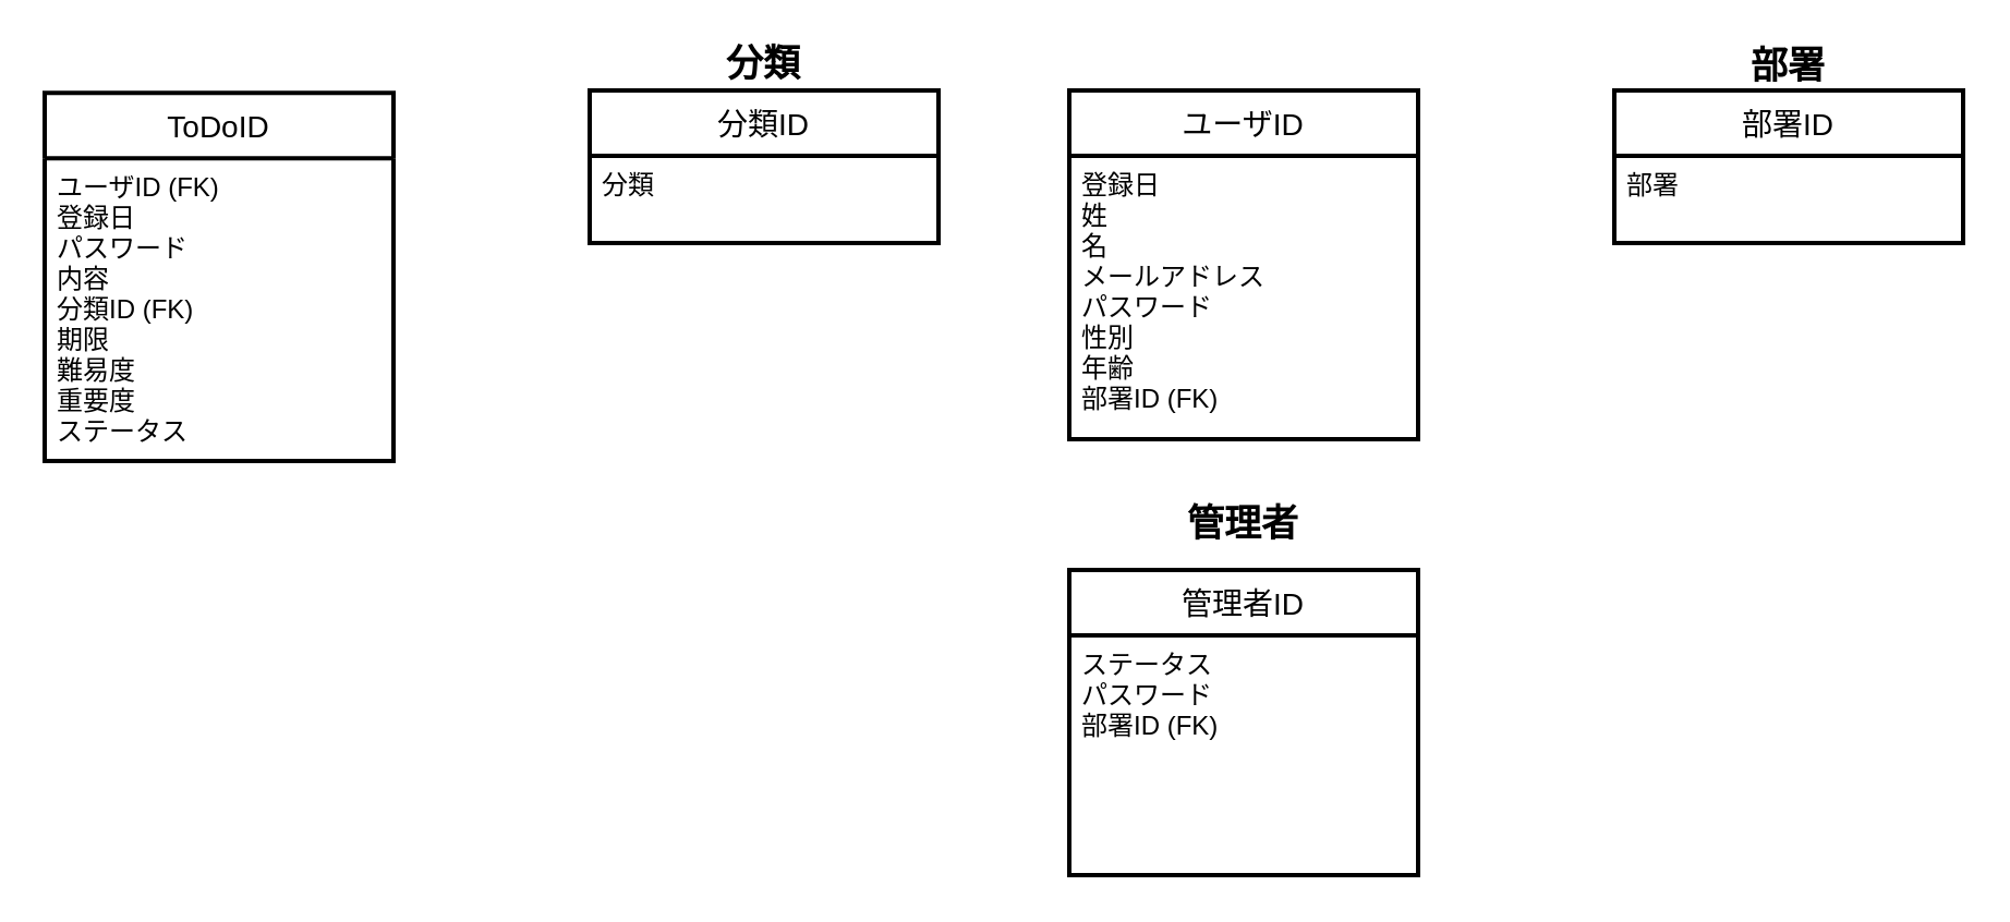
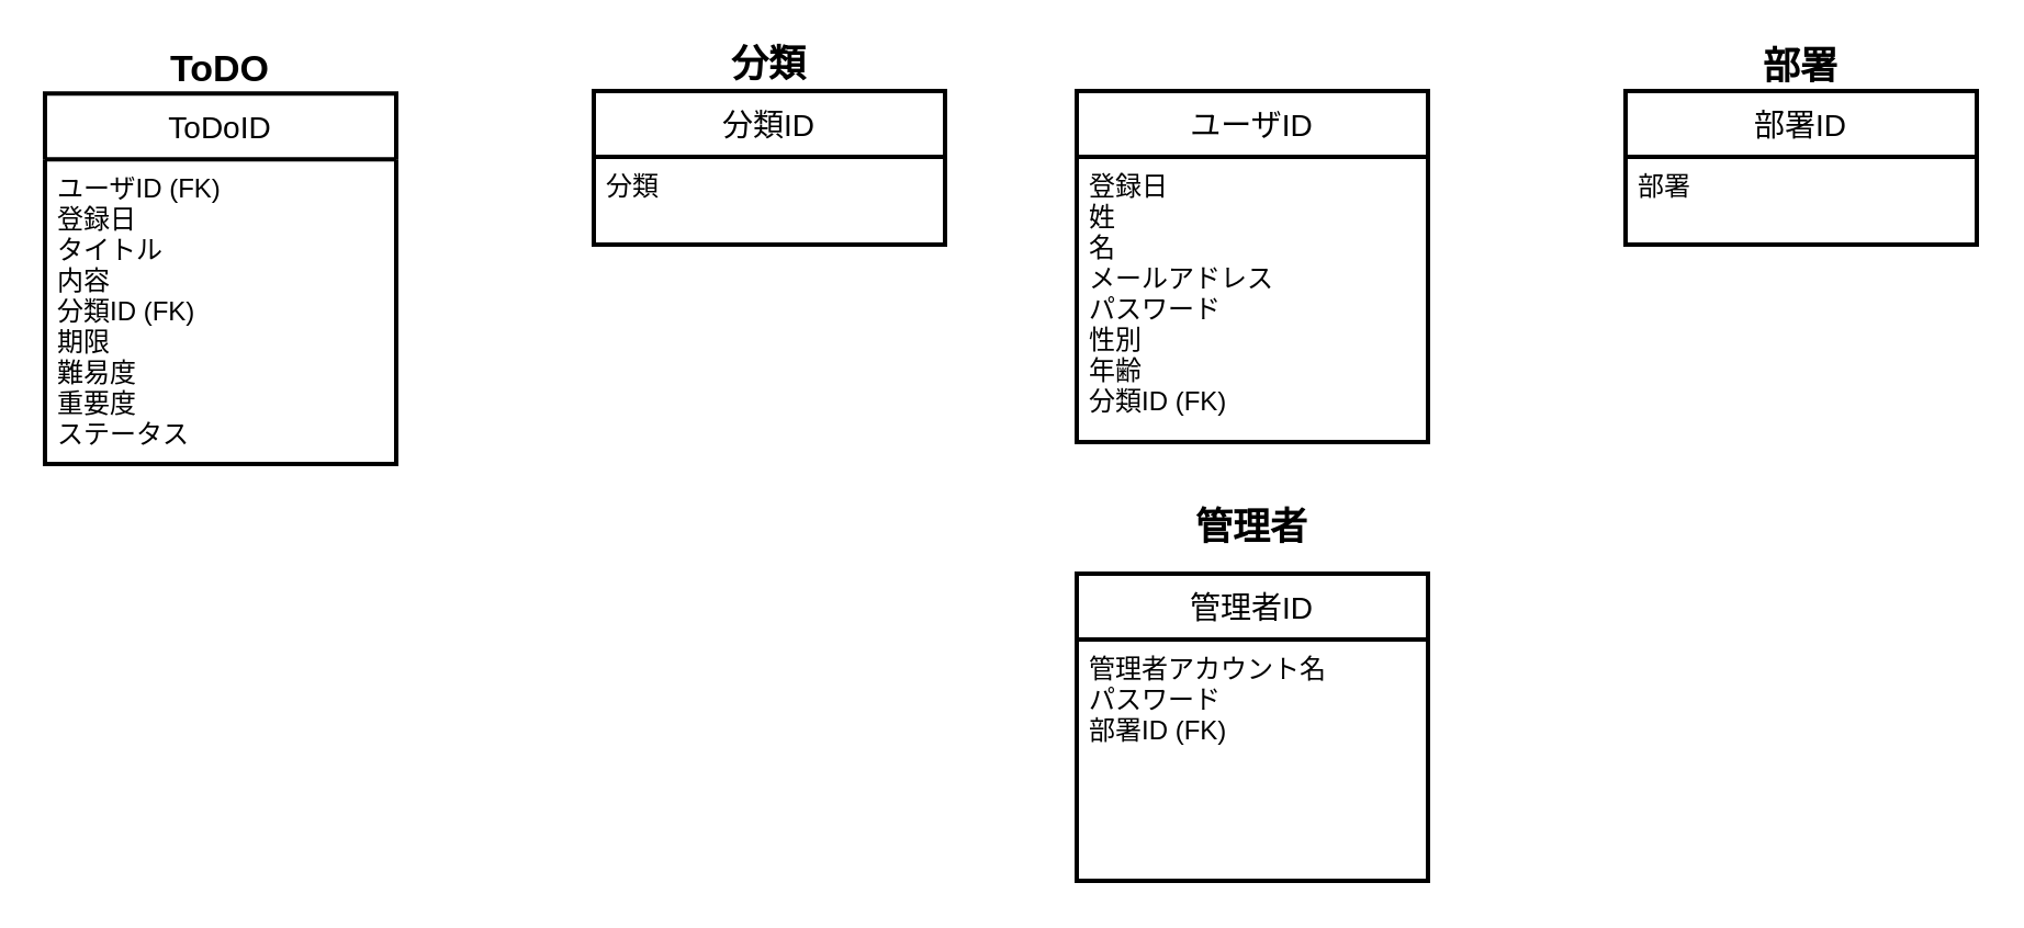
  <mxCell id="0" />
  <mxCell id="1" parent="0" />
  <mxCell id="2" value="ユーザID" style="swimlane;childLayout=stackLayout;horizontal=1;startSize=30;horizontalStack=0;rounded=0;fontSize=14;fontStyle=0;strokeWidth=2;resizeParent=0;resizeLast=1;shadow=0;dashed=0;align=center;" parent="1" vertex="1"><mxGeometry x="490" y="41" width="160" height="160" as="geometry" /></mxCell>
- <mxCell id="3" value="登録日&#10;姓&#10;名&#10;メールアドレス&#10;パスワード&#10;性別&#10;年齢&#10;部署ID (FK)" style="align=left;strokeColor=none;fillColor=none;spacingLeft=4;fontSize=12;verticalAlign=top;resizable=0;rotatable=0;part=1;" parent="2" vertex="1"><mxGeometry y="30" width="160" height="130" as="geometry" /></mxCell>
+ <mxCell id="3" value="登録日&#10;姓&#10;名&#10;メールアドレス&#10;パスワード&#10;性別&#10;年齢&#10;分類ID (FK)" style="align=left;strokeColor=none;fillColor=none;spacingLeft=4;fontSize=12;verticalAlign=top;resizable=0;rotatable=0;part=1;" parent="2" vertex="1"><mxGeometry y="30" width="160" height="130" as="geometry" /></mxCell>
  <mxCell id="4" value="部署ID" style="swimlane;childLayout=stackLayout;horizontal=1;startSize=30;horizontalStack=0;rounded=0;fontSize=14;fontStyle=0;strokeWidth=2;resizeParent=0;resizeLast=1;shadow=0;dashed=0;align=center;" parent="1" vertex="1"><mxGeometry x="740" y="41" width="160" height="70" as="geometry" /></mxCell>
  <mxCell id="5" value="部署&#10;" style="align=left;strokeColor=none;fillColor=none;spacingLeft=4;fontSize=12;verticalAlign=top;resizable=0;rotatable=0;part=1;" parent="4" vertex="1"><mxGeometry y="30" width="160" height="40" as="geometry" /></mxCell>
  <mxCell id="6" value="管理者ID" style="swimlane;childLayout=stackLayout;horizontal=1;startSize=30;horizontalStack=0;rounded=0;fontSize=14;fontStyle=0;strokeWidth=2;resizeParent=0;resizeLast=1;shadow=0;dashed=0;align=center;" parent="1" vertex="1"><mxGeometry x="490" y="261" width="160" height="140" as="geometry" /></mxCell>
- <mxCell id="7" value="ステータス&#10;パスワード&#10;部署ID (FK)" style="align=left;strokeColor=none;fillColor=none;spacingLeft=4;fontSize=12;verticalAlign=top;resizable=0;rotatable=0;part=1;" parent="6" vertex="1"><mxGeometry y="30" width="160" height="110" as="geometry" /></mxCell>
+ <mxCell id="7" value="管理者アカウント名&#10;パスワード&#10;部署ID (FK)" style="align=left;strokeColor=none;fillColor=none;spacingLeft=4;fontSize=12;verticalAlign=top;resizable=0;rotatable=0;part=1;" parent="6" vertex="1"><mxGeometry y="30" width="160" height="110" as="geometry" /></mxCell>
  <mxCell id="8" value="" style="group" parent="1" vertex="1" connectable="0"><mxGeometry x="20" y="21" width="160" height="190" as="geometry" /></mxCell>
  <mxCell id="9" value="ToDoID" style="swimlane;childLayout=stackLayout;horizontal=1;startSize=30;horizontalStack=0;rounded=0;fontSize=14;fontStyle=0;strokeWidth=2;resizeParent=0;resizeLast=1;shadow=0;dashed=0;align=center;" parent="8" vertex="1"><mxGeometry y="21.111" width="160" height="168.889" as="geometry" /></mxCell>
- <mxCell id="10" value="ユーザID (FK)&#10;登録日&#10;パスワード&#10;内容&#10;分類ID (FK)&#10;期限&#10;難易度&#10;重要度&#10;ステータス" style="align=left;strokeColor=none;fillColor=none;spacingLeft=4;fontSize=12;verticalAlign=top;resizable=0;rotatable=0;part=1;" parent="9" vertex="1"><mxGeometry y="30" width="160" height="138.889" as="geometry" /></mxCell>
+ <mxCell id="10" value="ユーザID (FK)&#10;登録日&#10;タイトル&#10;内容&#10;分類ID (FK)&#10;期限&#10;難易度&#10;重要度&#10;ステータス" style="align=left;strokeColor=none;fillColor=none;spacingLeft=4;fontSize=12;verticalAlign=top;resizable=0;rotatable=0;part=1;" parent="9" vertex="1"><mxGeometry y="30" width="160" height="138.889" as="geometry" /></mxCell>
+ <mxCell id="11" value="ToDO" style="text;html=1;strokeColor=none;fillColor=none;align=center;verticalAlign=middle;whiteSpace=wrap;rounded=0;fontSize=17;fontStyle=1" parent="8" vertex="1"><mxGeometry x="60" width="40" height="21.111" as="geometry" /></mxCell>
  <mxCell id="12" value="" style="group" parent="1" vertex="1" connectable="0"><mxGeometry x="270" y="20" width="160" height="91" as="geometry" /></mxCell>
  <mxCell id="13" value="分類ID" style="swimlane;childLayout=stackLayout;horizontal=1;startSize=30;horizontalStack=0;rounded=0;fontSize=14;fontStyle=0;strokeWidth=2;resizeParent=0;resizeLast=1;shadow=0;dashed=0;align=center;" parent="12" vertex="1"><mxGeometry y="21" width="160" height="70" as="geometry" /></mxCell>
  <mxCell id="14" value="分類&#10;" style="align=left;strokeColor=none;fillColor=none;spacingLeft=4;fontSize=12;verticalAlign=top;resizable=0;rotatable=0;part=1;" parent="13" vertex="1"><mxGeometry y="30" width="160" height="40" as="geometry" /></mxCell>
  <mxCell id="15" value="分類" style="text;html=1;strokeColor=none;fillColor=none;align=center;verticalAlign=middle;whiteSpace=wrap;rounded=0;fontSize=17;fontStyle=1" parent="12" vertex="1"><mxGeometry x="60" width="40" height="20" as="geometry" /></mxCell>
  <mxCell id="16" value="管理者" style="text;html=1;strokeColor=none;fillColor=none;align=center;verticalAlign=middle;whiteSpace=wrap;rounded=0;fontSize=17;fontStyle=1" parent="1" vertex="1"><mxGeometry x="540" y="231" width="60" height="20" as="geometry" /></mxCell>
  <mxCell id="17" value="部署" style="text;html=1;strokeColor=none;fillColor=none;align=center;verticalAlign=middle;whiteSpace=wrap;rounded=0;fontSize=17;fontStyle=1" parent="1" vertex="1"><mxGeometry x="790" y="21" width="60" height="20" as="geometry" /></mxCell>
